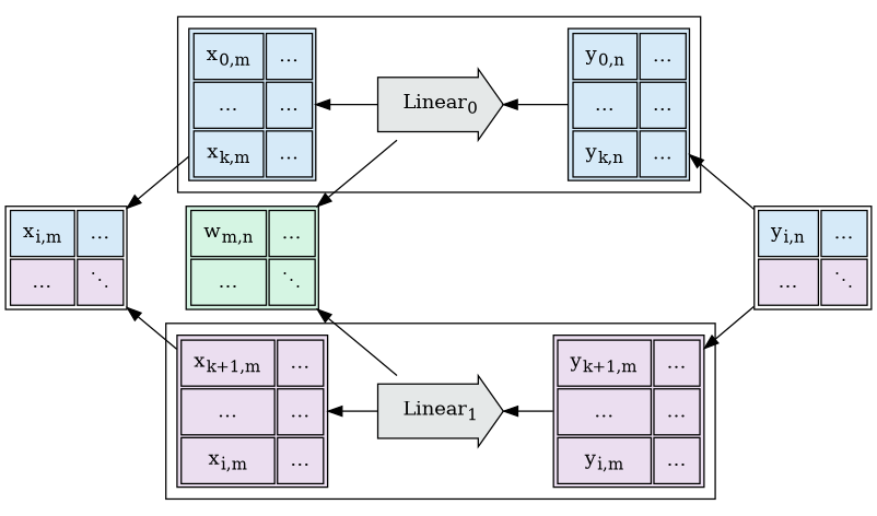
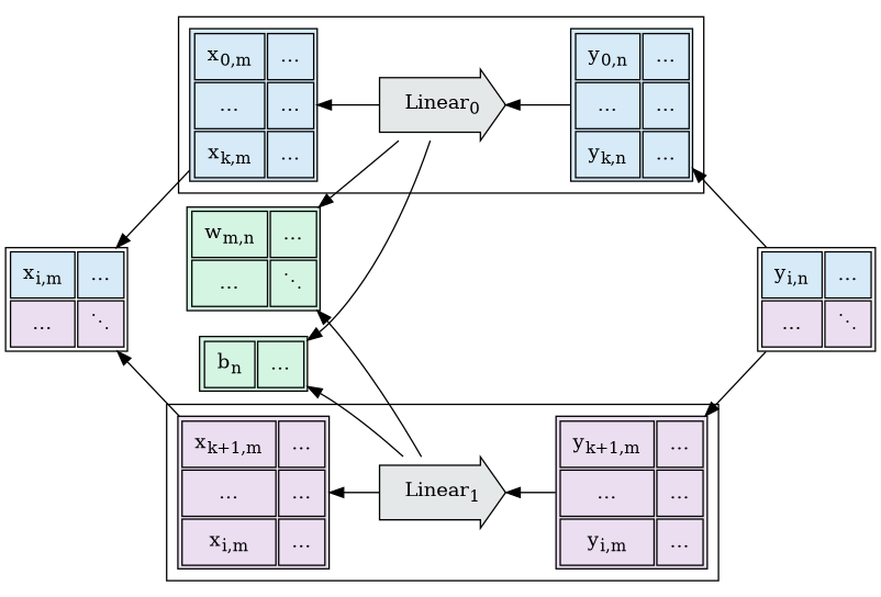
  digraph {
    rankdir=RL
    node [shape=plain]
    n1 [label=<         <table bgcolor="#D6EAF8" cellpadding="8">           <tr>             <td>x<sub>0,m</sub></td>             <td>…</td>           </tr>           <tr>             <td>…</td>             <td>…</td>           </tr>           <tr>             <td>x<sub>k,m</sub></td>             <td>…</td>           </tr>         </table>       >]
    n2 [fillcolor="#E5E8E8" label=<Linear<sub>0</sub>> margin=0.25 shape=rarrow style=filled]
    n3 [label=<         <table bgcolor="#D6EAF8" cellpadding="8">           <tr>             <td>y<sub>0,n</sub></td>             <td>…</td>           </tr>           <tr>             <td>…</td>             <td>…</td>           </tr>           <tr>             <td>y<sub>k,n</sub></td>             <td>…</td>           </tr>         </table>       >]
    n4 [label=<         <table bgcolor="#EBDEF0" cellpadding="8">           <tr>             <td>x<sub>k+1,m</sub></td>             <td>…</td>           </tr>           <tr>             <td>…</td>             <td>…</td>           </tr>           <tr>             <td>x<sub>i,m</sub></td>             <td>…</td>           </tr>         </table>       >]
    n5 [label=<         <table bgcolor="#EBDEF0" cellpadding="8">           <tr>             <td>y<sub>k+1,m</sub></td>             <td>…</td>           </tr>           <tr>             <td>…</td>             <td>…</td>           </tr>           <tr>             <td>y<sub>i,m</sub></td>             <td>…</td>           </tr>         </table>       >]
    n6 [fillcolor="#E5E8E8" label=<Linear<sub>1</sub>> margin=0.25 shape=rarrow style=filled]
    n7 [label=<       <table cellpadding="8">         <tr>           <td bgcolor="#D6EAF8">x<sub>i,m</sub></td>           <td bgcolor="#D6EAF8">…</td>         </tr>         <tr>           <td bgcolor="#EBDEF0">…</td>           <td bgcolor="#EBDEF0">⋱</td>         </tr>       </table>     >]
    n8 [label=<       <table cellpadding="8">         <tr>           <td bgcolor="#D6EAF8">y<sub>i,n</sub></td>           <td bgcolor="#D6EAF8">…</td>         </tr>         <tr>           <td bgcolor="#EBDEF0">…</td>           <td bgcolor="#EBDEF0">⋱</td>         </tr>       </table>     >]
    n9 [label=<       <table bgcolor="#D5F5E3" cellpadding="8">         <tr>           <td>w<sub>m,n</sub></td>           <td>…</td>         </tr>         <tr>           <td>…</td>           <td>⋱</td>         </tr>       </table>     >]
+   n10 [label=<       <table bgcolor="#D5F5E3" cellpadding="8">         <tr>           <td>b<sub>n</sub></td>           <td>…</td>         </tr>       </table>     >]
    subgraph cluster_1 {
      n1
      n2
      n3
    }
    subgraph cluster_2 {
      n4
      n5
      n6
    }
    n1 -> n7
    n2 -> n1
    n2 -> n9 [weight=0]
+   n2 -> n10 [weight=0]
    n3 -> n2
    n4 -> n7
    n5 -> n6
    n6 -> n4
    n6 -> n9 [weight=0]
+   n6 -> n10 [weight=0]
    n8 -> n3
    n8 -> n5
  }
